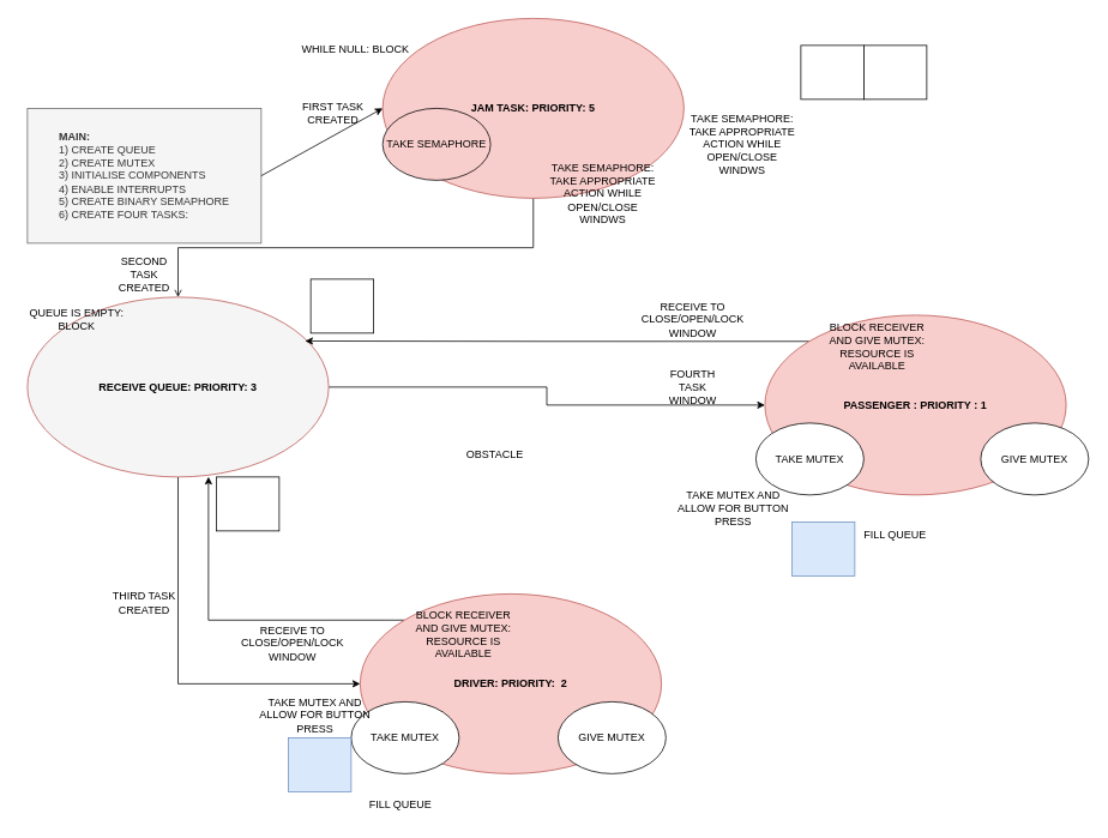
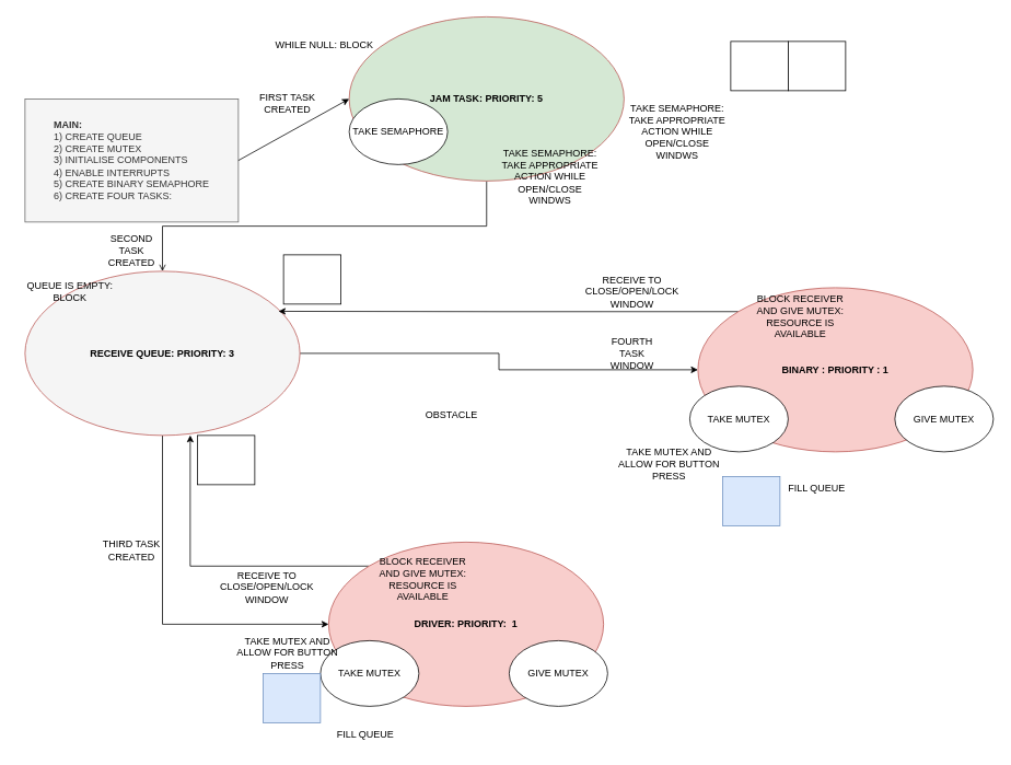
  <mxCell id="0" />
  <mxCell id="1" parent="0" />
  <mxCell id="2" value="&lt;div style=&quot;text-align: left;&quot;&gt;&lt;span style=&quot;background-color: initial;&quot;&gt;&lt;b&gt;MAIN:&lt;/b&gt;&lt;/span&gt;&lt;/div&gt;&lt;div style=&quot;text-align: left;&quot;&gt;&lt;span style=&quot;background-color: initial;&quot;&gt;1) CREATE QUEUE&lt;/span&gt;&lt;/div&gt;&lt;div style=&quot;text-align: left;&quot;&gt;&lt;span style=&quot;background-color: initial;&quot;&gt;2) CREATE MUTEX&lt;/span&gt;&lt;/div&gt;&lt;div style=&quot;text-align: left;&quot;&gt;&lt;span style=&quot;background-color: initial;&quot;&gt;3) INITIALISE COMPONENTS&lt;/span&gt;&lt;/div&gt;&lt;div style=&quot;text-align: left;&quot;&gt;&lt;span style=&quot;background-color: initial;&quot;&gt;4) ENABLE INTERRUPTS&lt;/span&gt;&lt;/div&gt;&lt;div style=&quot;text-align: left;&quot;&gt;&lt;span style=&quot;background-color: initial;&quot;&gt;5) CREATE BINARY SEMAPHORE&lt;/span&gt;&lt;/div&gt;&lt;div style=&quot;text-align: left;&quot;&gt;&lt;span style=&quot;background-color: initial;&quot;&gt;6) CREATE FOUR TASKS:&lt;/span&gt;&lt;/div&gt;" style="rounded=0;whiteSpace=wrap;html=1;fillColor=#f5f5f5;strokeColor=#666666;fontColor=#333333;" vertex="1" parent="1"><mxGeometry x="30" y="120" width="260" height="150" as="geometry" /></mxCell>
  <mxCell id="3" style="edgeStyle=orthogonalEdgeStyle;rounded=0;orthogonalLoop=1;jettySize=auto;html=1;exitX=0.5;exitY=1;exitDx=0;exitDy=0;endArrow=open;" edge="1" parent="1" source="4" target="7"><mxGeometry relative="1" as="geometry" /></mxCell>
- <mxCell id="4" value="&lt;b&gt;JAM TASK: PRIORITY: 5&lt;/b&gt;" style="ellipse;whiteSpace=wrap;html=1;fillColor=#f8cecc;strokeColor=#b85450;" vertex="1" parent="1"><mxGeometry x="425" y="20" width="335" height="200" as="geometry" /></mxCell>
+ <mxCell id="4" value="&lt;b&gt;JAM TASK: PRIORITY: 5&lt;/b&gt;" style="ellipse;whiteSpace=wrap;html=1;fillColor=#d5e8d4;strokeColor=#b85450;" vertex="1" parent="1"><mxGeometry x="425" y="20" width="335" height="200" as="geometry" /></mxCell>
  <mxCell id="5" style="edgeStyle=orthogonalEdgeStyle;rounded=0;orthogonalLoop=1;jettySize=auto;html=1;exitX=0.5;exitY=1;exitDx=0;exitDy=0;entryX=0;entryY=0.5;entryDx=0;entryDy=0;" edge="1" parent="1" source="7" target="11"><mxGeometry relative="1" as="geometry" /></mxCell>
  <mxCell id="6" style="edgeStyle=orthogonalEdgeStyle;rounded=0;orthogonalLoop=1;jettySize=auto;html=1;exitX=1;exitY=0.5;exitDx=0;exitDy=0;entryX=0;entryY=0.5;entryDx=0;entryDy=0;" edge="1" parent="1" source="7" target="9"><mxGeometry relative="1" as="geometry" /></mxCell>
  <mxCell id="7" value="&lt;b&gt;RECEIVE QUEUE: PRIORITY: 3&lt;/b&gt;" style="ellipse;whiteSpace=wrap;html=1;fillColor=#f5f5f5;strokeColor=#b85450;" vertex="1" parent="1"><mxGeometry x="30" y="330" width="335" height="200" as="geometry" /></mxCell>
  <mxCell id="8" style="edgeStyle=orthogonalEdgeStyle;rounded=0;orthogonalLoop=1;jettySize=auto;html=1;exitX=0;exitY=0;exitDx=0;exitDy=0;entryX=0.922;entryY=0.244;entryDx=0;entryDy=0;entryPerimeter=0;" edge="1" parent="1" source="9" target="7"><mxGeometry relative="1" as="geometry" /></mxCell>
- <mxCell id="9" value="&lt;b&gt;PASSENGER : PRIORITY : 1&lt;/b&gt;" style="ellipse;whiteSpace=wrap;html=1;fillColor=#f8cecc;strokeColor=#b85450;" vertex="1" parent="1"><mxGeometry x="850" y="350" width="335" height="200" as="geometry" /></mxCell>
+ <mxCell id="9" value="&lt;b&gt;BINARY : PRIORITY : 1&lt;/b&gt;" style="ellipse;whiteSpace=wrap;html=1;fillColor=#f8cecc;strokeColor=#b85450;" vertex="1" parent="1"><mxGeometry x="850" y="350" width="335" height="200" as="geometry" /></mxCell>
  <mxCell id="10" style="edgeStyle=orthogonalEdgeStyle;rounded=0;orthogonalLoop=1;jettySize=auto;html=1;exitX=0;exitY=0;exitDx=0;exitDy=0;entryX=0.601;entryY=0.999;entryDx=0;entryDy=0;entryPerimeter=0;" edge="1" parent="1" source="11" target="7"><mxGeometry relative="1" as="geometry" /></mxCell>
- <mxCell id="11" value="&lt;b&gt;DRIVER: PRIORITY:&amp;nbsp; 2&lt;/b&gt;" style="ellipse;whiteSpace=wrap;html=1;fillColor=#f8cecc;strokeColor=#b85450;" vertex="1" parent="1"><mxGeometry x="400" y="660" width="335" height="200" as="geometry" /></mxCell>
- <mxCell id="12" value="TAKE SEMAPHORE" style="ellipse;whiteSpace=wrap;html=1;fillColor=#f8cecc;" vertex="1" parent="1"><mxGeometry x="425" y="120" width="120" height="80" as="geometry" /></mxCell>
+ <mxCell id="11" value="&lt;b&gt;DRIVER: PRIORITY:&amp;nbsp; 1&lt;/b&gt;" style="ellipse;whiteSpace=wrap;html=1;fillColor=#f8cecc;strokeColor=#b85450;" vertex="1" parent="1"><mxGeometry x="400" y="660" width="335" height="200" as="geometry" /></mxCell>
+ <mxCell id="12" value="TAKE SEMAPHORE" style="ellipse;whiteSpace=wrap;html=1;" vertex="1" parent="1"><mxGeometry x="425" y="120" width="120" height="80" as="geometry" /></mxCell>
  <mxCell id="13" value="TAKE MUTEX" style="ellipse;whiteSpace=wrap;html=1;" vertex="1" parent="1"><mxGeometry x="390" y="780" width="120" height="80" as="geometry" /></mxCell>
  <mxCell id="14" value="GIVE MUTEX" style="ellipse;whiteSpace=wrap;html=1;" vertex="1" parent="1"><mxGeometry x="620" y="780" width="120" height="80" as="geometry" /></mxCell>
  <mxCell id="15" value="TAKE MUTEX" style="ellipse;whiteSpace=wrap;html=1;" vertex="1" parent="1"><mxGeometry x="840" y="470" width="120" height="80" as="geometry" /></mxCell>
  <mxCell id="16" value="GIVE MUTEX" style="ellipse;whiteSpace=wrap;html=1;" vertex="1" parent="1"><mxGeometry x="1090" y="470" width="120" height="80" as="geometry" /></mxCell>
  <mxCell id="17" value="" style="endArrow=classic;html=1;rounded=0;exitX=1;exitY=0.5;exitDx=0;exitDy=0;entryX=0;entryY=0.5;entryDx=0;entryDy=0;" edge="1" parent="1" source="2" target="4"><mxGeometry width="50" height="50" relative="1" as="geometry"><mxPoint x="500" y="500" as="sourcePoint" /><mxPoint x="550" y="450" as="targetPoint" /></mxGeometry></mxCell>
- <mxCell id="18" value="FIRST TASK CREATED" style="text;html=1;strokeColor=none;fillColor=none;align=center;verticalAlign=middle;whiteSpace=wrap;rounded=0;" vertex="1" parent="1"><mxGeometry x="330" y="110" width="80" height="30" as="geometry" /></mxCell>
+ <mxCell id="18" value="FIRST TASK CREATED" style="text;html=1;strokeColor=none;fillColor=none;align=center;verticalAlign=middle;whiteSpace=wrap;rounded=0;" vertex="1" parent="1"><mxGeometry x="310" y="110" width="80" height="30" as="geometry" /></mxCell>
  <mxCell id="19" value="WHILE NULL: BLOCK" style="text;html=1;strokeColor=none;fillColor=none;align=center;verticalAlign=middle;whiteSpace=wrap;rounded=0;" vertex="1" parent="1"><mxGeometry x="330" y="40" width="130" height="30" as="geometry" /></mxCell>
  <mxCell id="20" value="SECOND TASK CREATED" style="text;html=1;strokeColor=none;fillColor=none;align=center;verticalAlign=middle;whiteSpace=wrap;rounded=0;" vertex="1" parent="1"><mxGeometry x="120" y="290" width="80" height="30" as="geometry" /></mxCell>
  <mxCell id="21" value="QUEUE IS EMPTY: BLOCK" style="text;html=1;strokeColor=none;fillColor=none;align=center;verticalAlign=middle;whiteSpace=wrap;rounded=0;" vertex="1" parent="1"><mxGeometry x="20" y="340" width="130" height="30" as="geometry" /></mxCell>
  <mxCell id="22" value="THIRD TASK CREATED" style="text;html=1;strokeColor=none;fillColor=none;align=center;verticalAlign=middle;whiteSpace=wrap;rounded=0;" vertex="1" parent="1"><mxGeometry x="120" y="655" width="80" height="30" as="geometry" /></mxCell>
  <mxCell id="23" value="TAKE MUTEX AND ALLOW FOR BUTTON PRESS" style="text;html=1;strokeColor=none;fillColor=none;align=center;verticalAlign=middle;whiteSpace=wrap;rounded=0;" vertex="1" parent="1"><mxGeometry x="285" y="780" width="130" height="30" as="geometry" /></mxCell>
  <mxCell id="24" value="" style="rounded=0;whiteSpace=wrap;html=1;" vertex="1" parent="1"><mxGeometry x="890" y="50" width="70" height="60" as="geometry" /></mxCell>
  <mxCell id="25" value="" style="rounded=0;whiteSpace=wrap;html=1;" vertex="1" parent="1"><mxGeometry x="960" y="50" width="70" height="60" as="geometry" /></mxCell>
  <mxCell id="26" value="" style="rounded=0;whiteSpace=wrap;html=1;fillColor=#dae8fc;strokeColor=#6c8ebf;" vertex="1" parent="1"><mxGeometry x="320" y="820" width="70" height="60" as="geometry" /></mxCell>
  <mxCell id="27" value="FILL QUEUE" style="text;html=1;strokeColor=none;fillColor=none;align=center;verticalAlign=middle;whiteSpace=wrap;rounded=0;" vertex="1" parent="1"><mxGeometry x="380" y="880" width="130" height="30" as="geometry" /></mxCell>
  <mxCell id="28" value="RECEIVE TO CLOSE/OPEN/LOCK WINDOW" style="text;html=1;strokeColor=none;fillColor=none;align=center;verticalAlign=middle;whiteSpace=wrap;rounded=0;" vertex="1" parent="1"><mxGeometry x="260" y="700" width="130" height="30" as="geometry" /></mxCell>
  <mxCell id="29" value="BLOCK RECEIVER AND GIVE MUTEX: RESOURCE IS AVAILABLE" style="text;html=1;strokeColor=none;fillColor=none;align=center;verticalAlign=middle;whiteSpace=wrap;rounded=0;" vertex="1" parent="1"><mxGeometry x="450" y="690" width="130" height="30" as="geometry" /></mxCell>
  <mxCell id="30" value="" style="rounded=0;whiteSpace=wrap;html=1;" vertex="1" parent="1"><mxGeometry x="240" y="530" width="70" height="60" as="geometry" /></mxCell>
  <mxCell id="31" value="OBSTACLE" style="text;html=1;strokeColor=none;fillColor=none;align=center;verticalAlign=middle;whiteSpace=wrap;rounded=0;" vertex="1" parent="1"><mxGeometry x="510" y="490" width="80" height="30" as="geometry" /></mxCell>
  <mxCell id="32" value="TAKE SEMAPHORE: TAKE APPROPRIATE ACTION WHILE OPEN/CLOSE WINDWS" style="text;html=1;strokeColor=none;fillColor=none;align=center;verticalAlign=middle;whiteSpace=wrap;rounded=0;" vertex="1" parent="1"><mxGeometry x="605" y="200" width="130" height="30" as="geometry" /></mxCell>
  <mxCell id="33" value="FOURTH TASK WINDOW" style="text;html=1;strokeColor=none;fillColor=none;align=center;verticalAlign=middle;whiteSpace=wrap;rounded=0;" vertex="1" parent="1"><mxGeometry x="730" y="415" width="80" height="30" as="geometry" /></mxCell>
  <mxCell id="34" value="TAKE MUTEX AND ALLOW FOR BUTTON PRESS" style="text;html=1;strokeColor=none;fillColor=none;align=center;verticalAlign=middle;whiteSpace=wrap;rounded=0;" vertex="1" parent="1"><mxGeometry x="750" y="550" width="130" height="30" as="geometry" /></mxCell>
  <mxCell id="35" value="" style="rounded=0;whiteSpace=wrap;html=1;fillColor=#dae8fc;strokeColor=#6c8ebf;" vertex="1" parent="1"><mxGeometry x="880" y="580" width="70" height="60" as="geometry" /></mxCell>
  <mxCell id="36" value="FILL QUEUE" style="text;html=1;strokeColor=none;fillColor=none;align=center;verticalAlign=middle;whiteSpace=wrap;rounded=0;" vertex="1" parent="1"><mxGeometry x="930" y="580" width="130" height="30" as="geometry" /></mxCell>
  <mxCell id="37" value="RECEIVE TO CLOSE/OPEN/LOCK WINDOW" style="text;html=1;strokeColor=none;fillColor=none;align=center;verticalAlign=middle;whiteSpace=wrap;rounded=0;" vertex="1" parent="1"><mxGeometry x="705" y="340" width="130" height="30" as="geometry" /></mxCell>
  <mxCell id="38" value="" style="rounded=0;whiteSpace=wrap;html=1;" vertex="1" parent="1"><mxGeometry x="345" y="310" width="70" height="60" as="geometry" /></mxCell>
  <mxCell id="39" value="BLOCK RECEIVER AND GIVE MUTEX: RESOURCE IS AVAILABLE" style="text;html=1;strokeColor=none;fillColor=none;align=center;verticalAlign=middle;whiteSpace=wrap;rounded=0;" vertex="1" parent="1"><mxGeometry x="910" y="370" width="130" height="30" as="geometry" /></mxCell>
  <mxCell id="40" value="TAKE SEMAPHORE: TAKE APPROPRIATE ACTION WHILE OPEN/CLOSE WINDWS" style="text;html=1;strokeColor=none;fillColor=none;align=center;verticalAlign=middle;whiteSpace=wrap;rounded=0;" vertex="1" parent="1"><mxGeometry x="760" y="145" width="130" height="30" as="geometry" /></mxCell>
